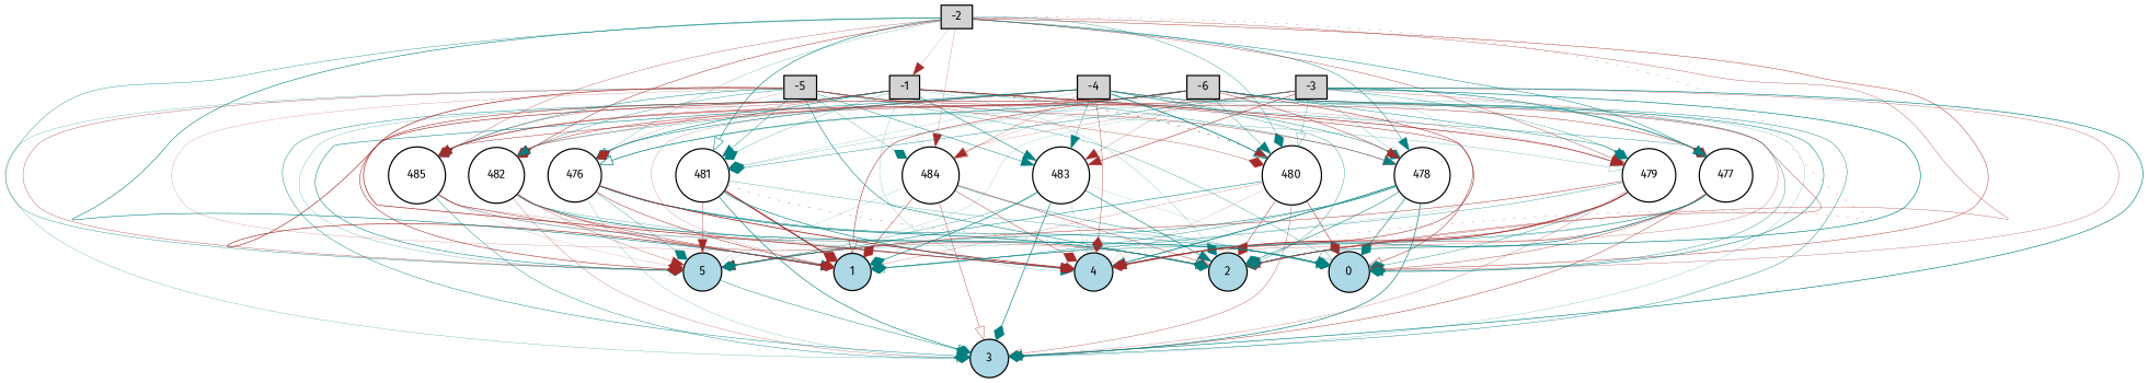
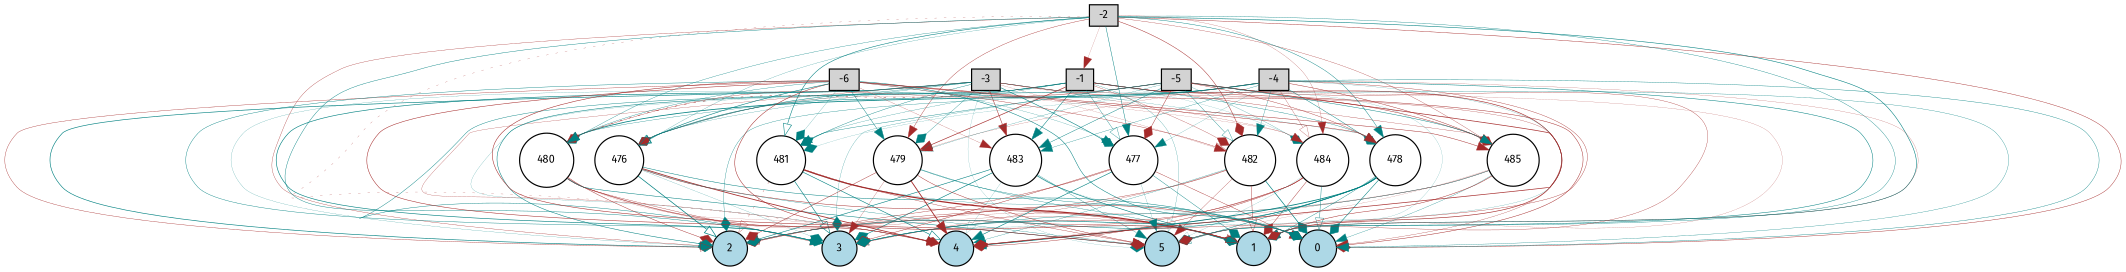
  digraph {
    fontname="Fira Sans"
    node [fillcolor=white fontname="Fira Sans" fontsize=9 shape=circle style=filled]
    edge [arrowhead=diamond color=teal fontname="Fira Sans" style=solid]
    -1 [fillcolor=lightgray height=0.2 shape=box width=0.2]
    0 [fillcolor=lightblue height=0.2 width=0.2]
    1 [fillcolor=lightblue height=0.2 width=0.2]
    2 [fillcolor=lightblue height=0.2 width=0.2]
    3 [fillcolor=lightblue height=0.2 width=0.2]
    4 [fillcolor=lightblue height=0.2 width=0.2]
    5 [fillcolor=lightblue height=0.2 width=0.2]
    480 [height=0.2 width=0.2]
    481 [height=0.2 width=0.2]
    482 [height=0.2 width=0.2]
    483 [height=0.2 width=0.2]
    484 [height=0.2 width=0.2]
    485 [height=0.2 width=0.2]
    476 [height=0.2 width=0.2]
    477 [height=0.2 width=0.2]
    478 [height=0.2 width=0.2]
    479 [height=0.2 width=0.2]
    -2 [fillcolor=lightgray height=0.2 shape=box width=0.2]
    -3 [fillcolor=lightgray height=0.2 shape=box width=0.2]
    -4 [fillcolor=lightgray height=0.2 shape=box width=0.2]
    -5 [fillcolor=lightgray height=0.2 shape=box width=0.2]
    -6 [fillcolor=lightgray height=0.2 shape=box width=0.2]
    -1 -> 0 [arrowhead=onormal color=brown penwidth=0.3961707265236871]
    -1 -> 1 [arrowhead=onormal color=brown penwidth=0.5183368881477793]
    -1 -> 2 [penwidth=0.15529789857731163]
    -1 -> 3 [arrowhead=normal penwidth=0.3517574390631022]
    -1 -> 4 [arrowhead=normal penwidth=0.1411183882998269]
    -1 -> 5 [arrowhead=onormal penwidth=0.18758238468286553]
    -1 -> 480 [arrowhead=normal color=brown penwidth=0.37100152863118074 style=dotted]
    -1 -> 481 [penwidth=0.2069881305189224]
    -1 -> 482 [color=brown penwidth=0.24015688799220034]
    -1 -> 483 [arrowhead=normal penwidth=0.4259624980793151]
    -1 -> 484 [arrowhead=onormal penwidth=0.11121306093934674]
    -1 -> 485 [arrowhead=onormal color=brown penwidth=0.24670215809565024]
    -1 -> 476 [penwidth=0.44303514674566513]
    -1 -> 477 [arrowhead=onormal penwidth=0.28501006820623]
    -1 -> 478 [arrowhead=normal penwidth=0.2906548024632747]
    -1 -> 479 [arrowhead=normal color=brown penwidth=0.544067826341297]
    480 -> 0 [color=brown penwidth=0.40805905299693146]
    480 -> 1 [arrowhead=onormal color=brown penwidth=0.1729537146196239]
    480 -> 2 [color=brown penwidth=0.3687034445208034]
    480 -> 3 [arrowhead=onormal color=brown penwidth=0.27210123658505836]
    480 -> 4 [arrowhead=onormal color=brown penwidth=0.12141624039355096]
    480 -> 5 [arrowhead=onormal penwidth=0.4191881889942928]
    481 -> 0 [arrowhead=onormal penwidth=0.22165130552832396]
    481 -> 1 [color=brown penwidth=1.0306550493922586]
    481 -> 2 [arrowhead=onormal color=brown penwidth=0.21500102957375156 style=dotted]
    481 -> 3 [arrowhead=onormal penwidth=0.4898001439668922]
    481 -> 4 [arrowhead=onormal penwidth=0.4981168771450506]
    481 -> 5 [arrowhead=normal color=brown penwidth=0.2916105929781787]
    482 -> 0 [penwidth=0.5585906241449827]
    482 -> 1 [arrowhead=onormal color=brown penwidth=0.35023196462995176]
    482 -> 2 [color=brown penwidth=0.3048904517792108]
    482 -> 3 [color=brown penwidth=0.20410454826189028]
    482 -> 4 [arrowhead=normal penwidth=0.23209767875033657]
    482 -> 5 [arrowhead=normal color=brown penwidth=0.23540348325881813]
    483 -> 0 [arrowhead=normal penwidth=0.10321587504862693]
    483 -> 1 [penwidth=0.4994659784872205]
    483 -> 2 [arrowhead=normal penwidth=0.4699990960580138]
    483 -> 3 [penwidth=0.5042477240149946]
    483 -> 4 [arrowhead=onormal penwidth=0.12199451694732691]
    483 -> 5 [arrowhead=normal penwidth=0.2572446994395525]
    484 -> 0 [arrowhead=onormal penwidth=0.3320232685476373]
    484 -> 1 [color=brown penwidth=0.3366449027324203]
    484 -> 2 [arrowhead=onormal color=brown penwidth=0.33095775999517874]
    484 -> 3 [arrowhead=onormal color=brown penwidth=0.3046050572294384]
    484 -> 4 [color=brown penwidth=0.33613484198575594]
    484 -> 5 [arrowhead=onormal penwidth=0.11472822681669381]
    485 -> 0 [arrowhead=normal penwidth=0.2446229290590407]
    485 -> 1 [arrowhead=normal color=brown penwidth=0.39501671051970877]
    485 -> 2 [color=brown penwidth=0.14989151413300134]
    485 -> 3 [arrowhead=onormal penwidth=0.32506361318144505]
    485 -> 4 [arrowhead=onormal color=brown penwidth=0.1646286616462399]
    485 -> 5 [color=brown penwidth=0.11127555563179148]
    476 -> 0 [penwidth=0.4053489329458667]
    476 -> 1 [color=brown penwidth=0.3981605648993183]
    476 -> 2 [arrowhead=onormal penwidth=0.5964296352874946]
    476 -> 3 [penwidth=0.1505310806112707]
    476 -> 4 [arrowhead=normal color=brown penwidth=0.6824257457865204]
    476 -> 5 [penwidth=0.24744799743398818]
    477 -> 0 [arrowhead=normal color=brown penwidth=0.3197875852153246]
    477 -> 1 [penwidth=0.33326368697724035]
    477 -> 2 [color=brown penwidth=0.3163789537159707]
    477 -> 3 [color=brown penwidth=0.3572213483145923]
    477 -> 4 [arrowhead=normal penwidth=0.49427885974998587]
    477 -> 5 [arrowhead=normal penwidth=0.15069575480474534]
    478 -> 0 [penwidth=0.45390937137265297]
    478 -> 1 [arrowhead=onormal penwidth=0.31284478797934306]
    478 -> 2 [penwidth=0.4255413908584129]
    478 -> 3 [penwidth=0.5155752863192292]
    478 -> 4 [arrowhead=normal penwidth=0.6999174874280479]
    478 -> 5 [arrowhead=onormal penwidth=0.3855775744108415]
    479 -> 0 [penwidth=0.3091381640284885]
    479 -> 1 [penwidth=0.2700210328343879]
    479 -> 2 [color=brown penwidth=0.3613039009545025]
    479 -> 3 [arrowhead=normal color=brown penwidth=0.19292100266231954]
    479 -> 4 [arrowhead=normal color=brown penwidth=0.7476152409976442]
    479 -> 5 [arrowhead=normal color=brown penwidth=0.372238835486949]
    -2 -> -1 [arrowhead=normal color=brown penwidth=0.12887053223985453]
    -2 -> 0 [color=brown penwidth=0.3551967651493799]
    -2 -> 1 [arrowhead=normal penwidth=0.4670314223157974]
    -2 -> 2 [arrowhead=normal color=brown penwidth=0.2646715198101628]
-   5 -> 3 [penwidth=0.34673125812364247]
+   -2 -> 3 [penwidth=0.34673125812364247]
    -2 -> 4 [arrowhead=normal color=brown penwidth=0.17640218724972867 style=dotted]
    -2 -> 5 [penwidth=0.29576856587017264]
    -2 -> 480 [penwidth=0.2687837054592146]
    -2 -> 481 [arrowhead=onormal penwidth=0.455872574491207]
    -2 -> 482 [color=brown penwidth=0.39411093022777177]
    -2 -> 484 [arrowhead=normal color=brown penwidth=0.17680419808030662]
    -2 -> 485 [color=brown penwidth=0.24929521949679453]
    -2 -> 476 [arrowhead=onormal penwidth=0.18355797016392056]
    -2 -> 477 [arrowhead=normal penwidth=0.38316145089477716]
    -2 -> 478 [arrowhead=normal penwidth=0.3527022328809537]
    -2 -> 479 [arrowhead=normal color=brown penwidth=0.31338296793863596]
    -3 -> 0 [arrowhead=normal color=brown penwidth=0.23112266433216583]
    -3 -> 1 [penwidth=0.11658454847988192]
    -3 -> 2 [penwidth=0.5183252820254988]
    -3 -> 3 [arrowhead=normal penwidth=0.5100379987035952]
    -3 -> 4 [arrowhead=onormal color=brown penwidth=0.20968933095762338]
    -3 -> 5 [penwidth=0.11447382489319442]
    -3 -> 480 [arrowhead=onormal penwidth=0.258297368666496]
    -3 -> 481 [penwidth=0.3216601083660361]
    -3 -> 482 [arrowhead=normal color=brown penwidth=0.13130002108897362]
    -3 -> 483 [arrowhead=normal color=brown penwidth=0.42079555814662317]
    -3 -> 484 [arrowhead=onormal color=brown penwidth=0.1548129602767489]
    -3 -> 485 [arrowhead=normal color=brown penwidth=0.36832854736202036]
    -3 -> 476 [arrowhead=onormal penwidth=0.1898951621936476]
    -3 -> 477 [penwidth=0.4708154954817938]
    -3 -> 478 [arrowhead=onormal penwidth=0.16615408501749954]
    -3 -> 479 [penwidth=0.25477294183786003]
    -4 -> 0 [arrowhead=normal penwidth=0.308053374630331]
    -4 -> 1 [arrowhead=onormal color=brown penwidth=0.16374717320322607]
    -4 -> 2 [penwidth=0.2715991363800796]
    -4 -> 3 [penwidth=0.14618177544561214]
    -4 -> 4 [color=brown penwidth=0.3009760565330846]
    -4 -> 5 [penwidth=0.42108123884729254]
    -4 -> 480 [arrowhead=onormal penwidth=0.6601122031631291]
    -4 -> 481 [penwidth=0.12602697468559523]
    -4 -> 482 [arrowhead=normal penwidth=0.24592454646014789]
    -4 -> 483 [arrowhead=normal penwidth=0.2505965744546678]
    -4 -> 484 [arrowhead=onormal color=brown penwidth=0.21775104394836492]
    -4 -> 485 [color=brown penwidth=0.37443515753051815]
    -4 -> 476 [arrowhead=onormal penwidth=0.41812677042039337]
    -4 -> 477 [arrowhead=normal penwidth=0.14786399973452824]
    -4 -> 478 [penwidth=0.3634210579679531]
    -4 -> 479 [arrowhead=normal color=brown penwidth=0.15637093996292217]
    -5 -> 0 [arrowhead=onormal penwidth=0.25428545908112654]
    -5 -> 1 [color=brown penwidth=0.1459704845426067]
    -5 -> 2 [penwidth=0.43699800547750856]
    -5 -> 3 [penwidth=0.18671322928617728]
    -5 -> 4 [color=brown penwidth=0.5698568873335884]
    -5 -> 5 [color=brown penwidth=0.275488732920258]
    -5 -> 480 [color=brown penwidth=0.2629686991146739]
    -5 -> 481 [arrowhead=normal penwidth=0.32363214140183116]
    -5 -> 482 [arrowhead=onormal penwidth=0.2889840003550055]
    -5 -> 483 [arrowhead=normal penwidth=0.3615806668822198]
    -5 -> 484 [penwidth=0.19373553979004182]
    -5 -> 485 [arrowhead=normal penwidth=0.3721228759695323]
    -5 -> 476 [color=brown penwidth=0.13209811204773228]
    -5 -> 477 [color=brown penwidth=0.36772453104330993]
    -5 -> 478 [arrowhead=onormal color=brown penwidth=0.31213665394816237]
    -5 -> 479 [arrowhead=onormal penwidth=0.1814054336289956]
    -6 -> 0 [penwidth=0.424888431627496]
    -6 -> 1 [arrowhead=onormal color=brown penwidth=0.4213728919819939]
    -6 -> 2 [arrowhead=onormal color=brown penwidth=0.30310747377346015]
    -6 -> 3 [arrowhead=onormal penwidth=0.33699243801527495]
    -6 -> 4 [color=brown penwidth=0.4352763877405019]
    -6 -> 5 [color=brown penwidth=0.4500792280029835]
    -6 -> 480 [arrowhead=normal penwidth=0.2694205735833502]
    -6 -> 481 [penwidth=0.16136865965927744]
    -6 -> 482 [arrowhead=onormal color=brown penwidth=0.3008141197818922]
    -6 -> 483 [arrowhead=normal color=brown penwidth=0.179261741134992]
    -6 -> 484 [arrowhead=normal color=brown penwidth=0.12838922094334235]
    -6 -> 485 [arrowhead=normal color=brown penwidth=0.3918553666331964]
    -6 -> 476 [arrowhead=onormal penwidth=0.48214376739263676]
    -6 -> 477 [arrowhead=normal penwidth=0.18174497310636994]
    -6 -> 478 [arrowhead=normal color=brown penwidth=0.3658012493353562]
    -6 -> 479 [arrowhead=normal penwidth=0.35407176789023054]
  }
